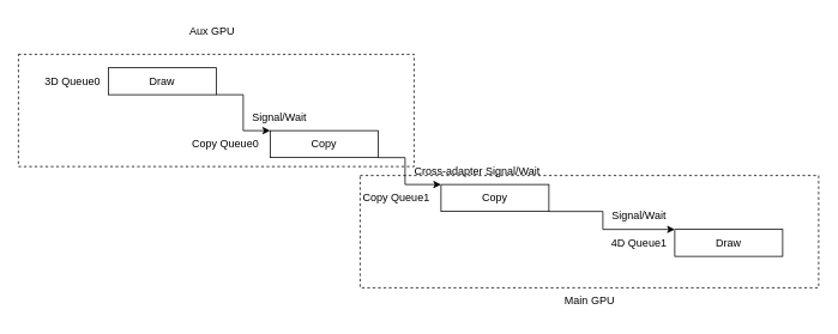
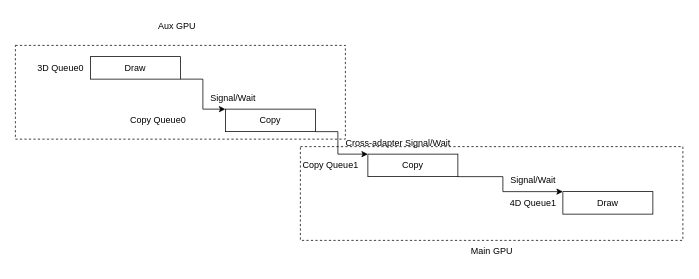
  <mxCell id="0" />
  <mxCell id="1" parent="0" />
  <mxCell id="2" value="" style="rounded=0;whiteSpace=wrap;html=1;dashed=1;" vertex="1" parent="1"><mxGeometry x="400" y="195" width="510" height="125" as="geometry" /></mxCell>
  <mxCell id="3" value="" style="rounded=0;whiteSpace=wrap;html=1;dashed=1;" vertex="1" parent="1"><mxGeometry x="20" y="60" width="440" height="125" as="geometry" /></mxCell>
  <mxCell id="4" value="Draw" style="rounded=0;whiteSpace=wrap;html=1;" vertex="1" parent="1"><mxGeometry x="120" y="75" width="120" height="30" as="geometry" /></mxCell>
  <mxCell id="5" value="Copy" style="rounded=0;whiteSpace=wrap;html=1;" vertex="1" parent="1"><mxGeometry x="300" y="145" width="120" height="30" as="geometry" /></mxCell>
  <mxCell id="6" value="Copy" style="rounded=0;whiteSpace=wrap;html=1;" vertex="1" parent="1"><mxGeometry x="490" y="205" width="120" height="30" as="geometry" /></mxCell>
  <mxCell id="7" value="Draw" style="rounded=0;whiteSpace=wrap;html=1;" vertex="1" parent="1"><mxGeometry x="750" y="255" width="120" height="30" as="geometry" /></mxCell>
  <mxCell id="8" value="3D Queue0" style="text;html=1;align=center;verticalAlign=middle;resizable=0;points=[];autosize=1;strokeColor=none;fillColor=none;" vertex="1" parent="1"><mxGeometry x="40" y="75" width="80" height="30" as="geometry" /></mxCell>
  <mxCell id="9" value="4D Queue1" style="text;html=1;align=center;verticalAlign=middle;resizable=0;points=[];autosize=1;strokeColor=none;fillColor=none;" vertex="1" parent="1"><mxGeometry x="670" y="255" width="80" height="30" as="geometry" /></mxCell>
- <mxCell id="10" value="Copy Queue0" style="text;html=1;align=center;verticalAlign=middle;resizable=0;points=[];autosize=1;strokeColor=none;fillColor=none;" vertex="1" parent="1"><mxGeometry x="200" y="145" width="100" height="30" as="geometry" /></mxCell>
+ <mxCell id="10" value="Copy Queue0" style="text;html=1;align=center;verticalAlign=middle;resizable=0;points=[];autosize=1;strokeColor=none;fillColor=none;" vertex="1" parent="1"><mxGeometry x="160" y="145" width="100" height="30" as="geometry" /></mxCell>
  <mxCell id="11" value="Copy Queue1" style="text;html=1;align=center;verticalAlign=middle;resizable=0;points=[];autosize=1;strokeColor=none;fillColor=none;" vertex="1" parent="1"><mxGeometry x="390" y="205" width="100" height="30" as="geometry" /></mxCell>
  <mxCell id="12" value="" style="endArrow=classic;html=1;rounded=0;exitX=1;exitY=1;exitDx=0;exitDy=0;entryX=0;entryY=0;entryDx=0;entryDy=0;" edge="1" parent="1" source="4" target="5"><mxGeometry width="50" height="50" relative="1" as="geometry"><mxPoint x="360" y="335" as="sourcePoint" /><mxPoint x="410" y="285" as="targetPoint" /><Array as="points"><mxPoint x="270" y="105" /><mxPoint x="270" y="145" /></Array></mxGeometry></mxCell>
  <mxCell id="13" value="Signal/Wait" style="text;html=1;align=center;verticalAlign=middle;resizable=0;points=[];autosize=1;strokeColor=none;fillColor=none;" vertex="1" parent="1"><mxGeometry x="270" y="115" width="80" height="30" as="geometry" /></mxCell>
  <mxCell id="14" value="" style="endArrow=classic;html=1;rounded=0;exitX=1;exitY=1;exitDx=0;exitDy=0;" edge="1" parent="1" source="5"><mxGeometry width="50" height="50" relative="1" as="geometry"><mxPoint x="340" y="385" as="sourcePoint" /><mxPoint x="490" y="205" as="targetPoint" /><Array as="points"><mxPoint x="450" y="175" /><mxPoint x="450" y="205" /></Array></mxGeometry></mxCell>
  <mxCell id="15" value="Cross-adapter Signal/Wait" style="text;html=1;align=center;verticalAlign=middle;resizable=0;points=[];autosize=1;strokeColor=none;fillColor=none;" vertex="1" parent="1"><mxGeometry x="450" y="175" width="160" height="30" as="geometry" /></mxCell>
  <mxCell id="16" value="" style="endArrow=classic;html=1;rounded=0;exitX=1;exitY=1;exitDx=0;exitDy=0;entryX=0;entryY=0;entryDx=0;entryDy=0;" edge="1" parent="1" source="6" target="7"><mxGeometry width="50" height="50" relative="1" as="geometry"><mxPoint x="690" y="415" as="sourcePoint" /><mxPoint x="740" y="365" as="targetPoint" /><Array as="points"><mxPoint x="670" y="235" /><mxPoint x="670" y="255" /></Array></mxGeometry></mxCell>
  <mxCell id="17" value="Signal/Wait" style="text;html=1;align=center;verticalAlign=middle;resizable=0;points=[];autosize=1;strokeColor=none;fillColor=none;" vertex="1" parent="1"><mxGeometry x="670" y="225" width="80" height="30" as="geometry" /></mxCell>
  <mxCell id="18" value="Aux GPU" style="text;html=1;align=center;verticalAlign=middle;resizable=0;points=[];autosize=1;strokeColor=none;fillColor=none;" vertex="1" parent="1"><mxGeometry x="200" y="20" width="70" height="30" as="geometry" /></mxCell>
  <mxCell id="19" value="Main GPU" style="text;html=1;align=center;verticalAlign=middle;resizable=0;points=[];autosize=1;strokeColor=none;fillColor=none;" vertex="1" parent="1"><mxGeometry x="615" y="320" width="80" height="30" as="geometry" /></mxCell>
